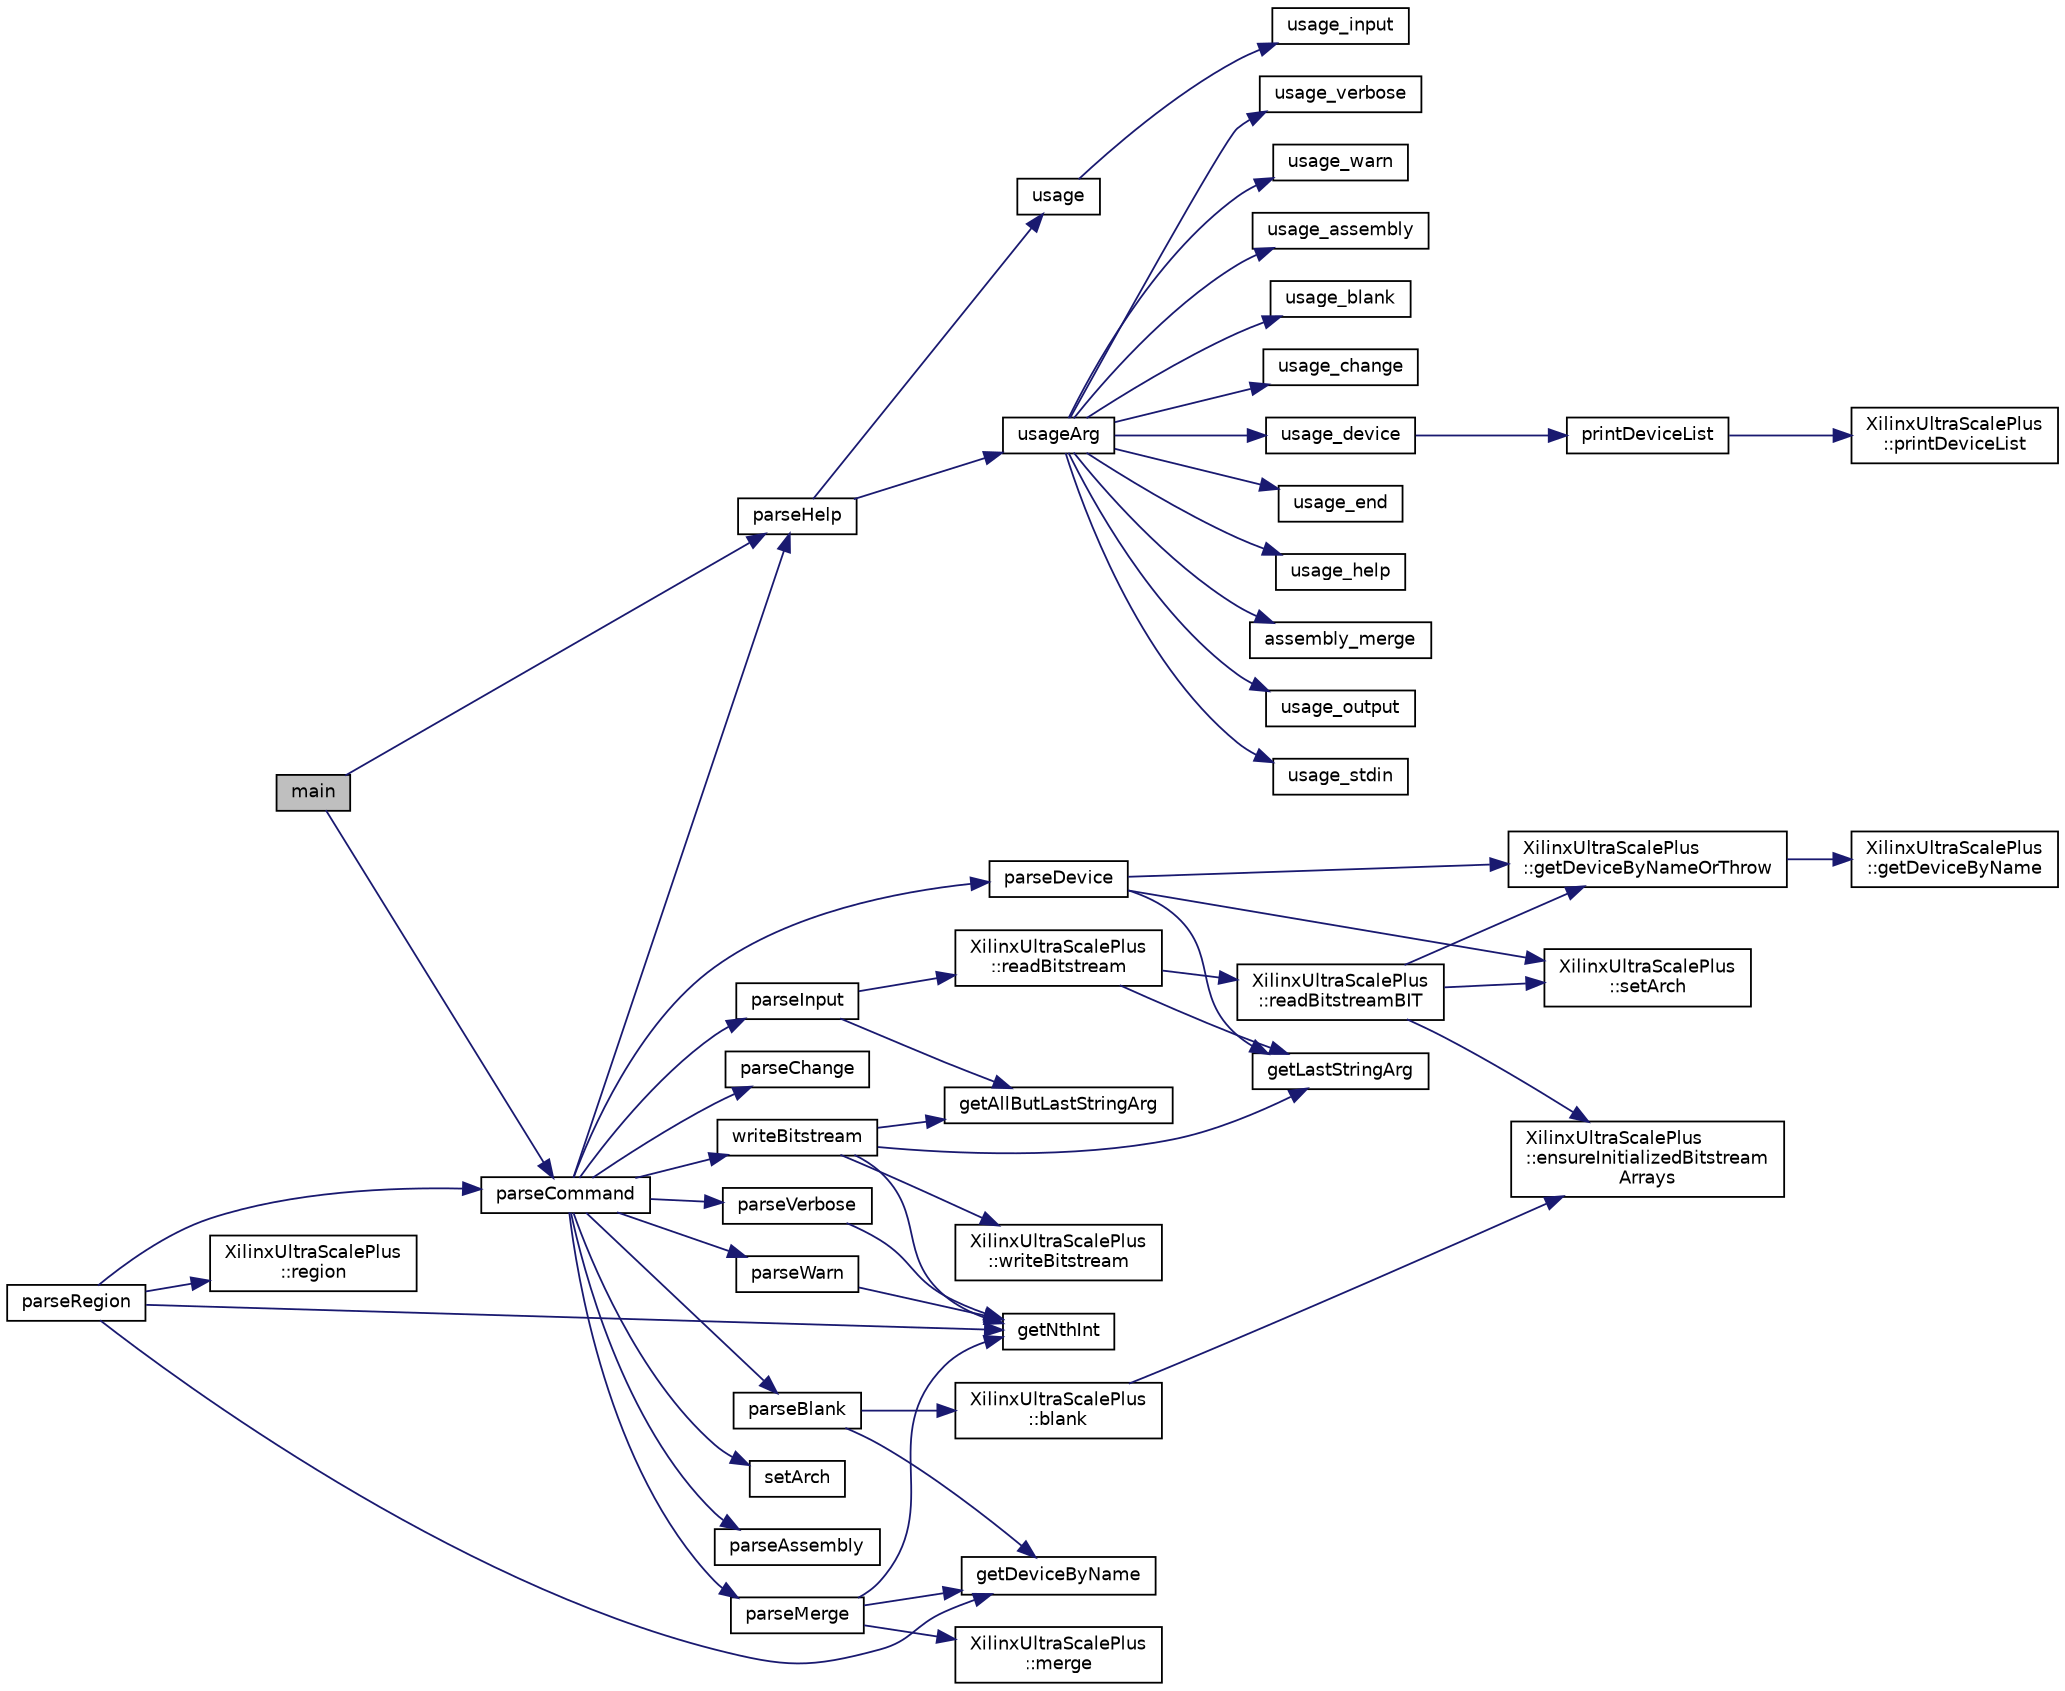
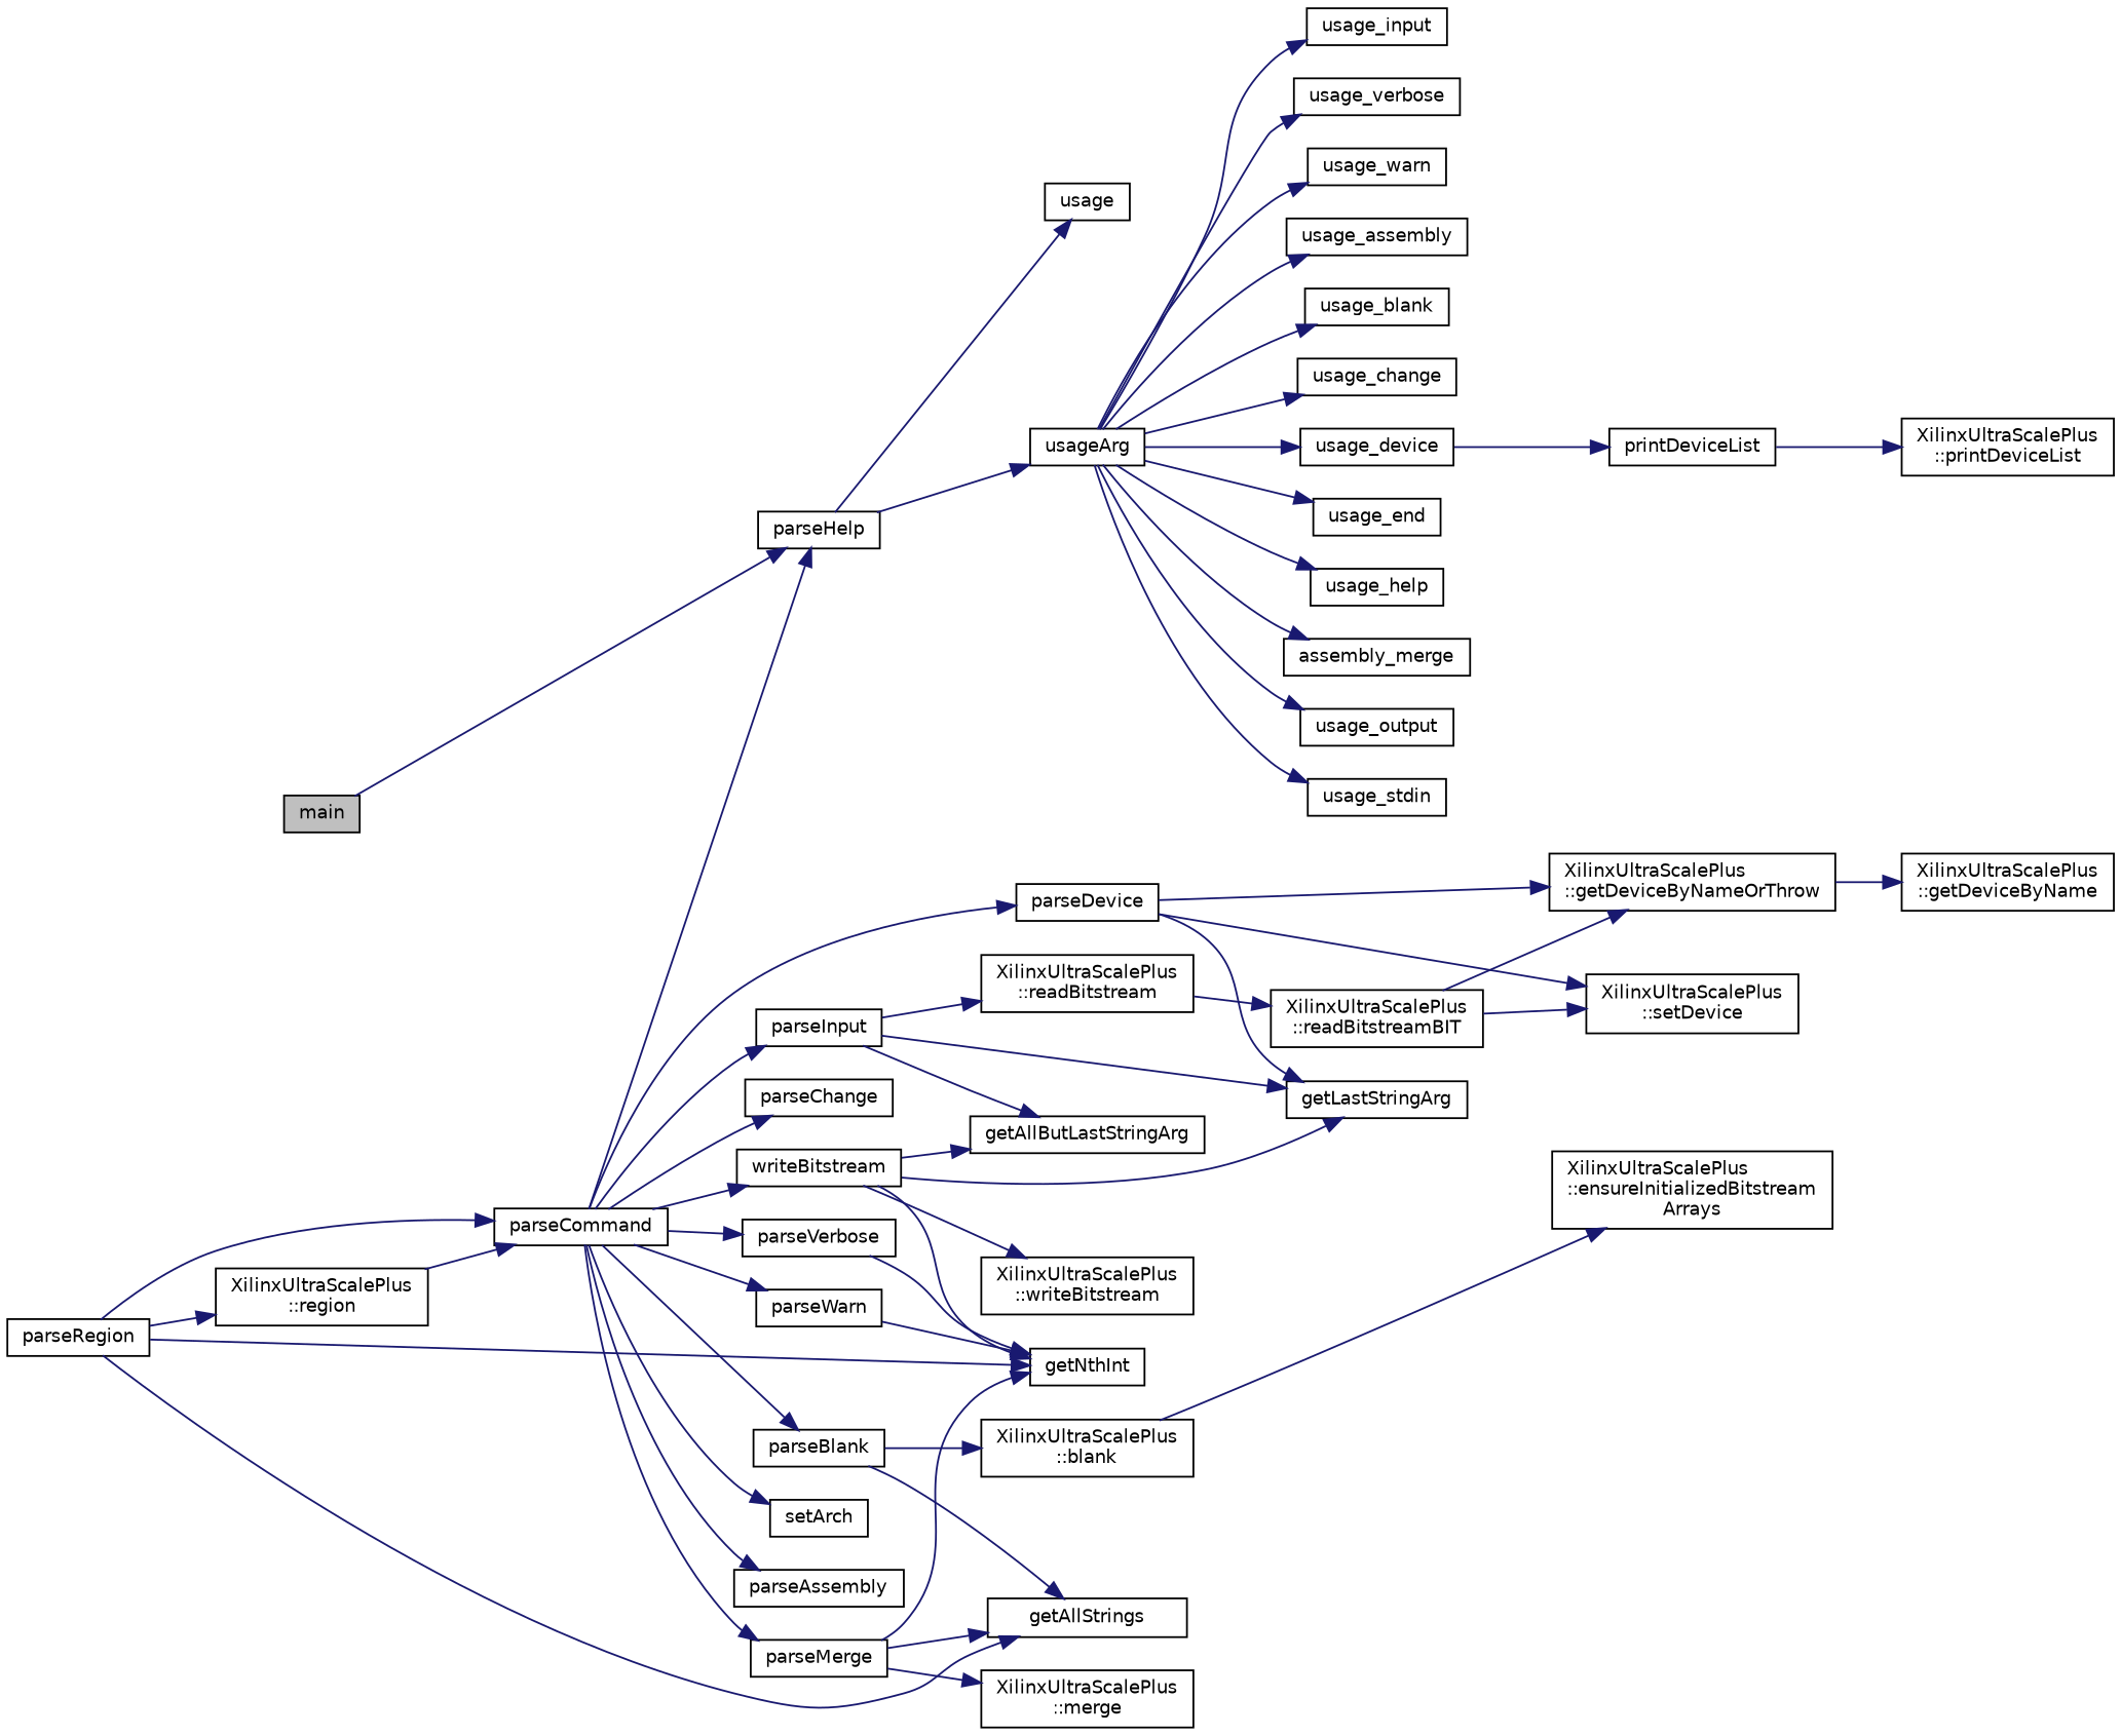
  digraph {
    fontname="DejaVu Sans"
    rankdir=LR
    node [color=black fillcolor=white fontname="DejaVu Sans" fontsize=10 shape=record style=filled]
    edge [color=midnightblue fontname="DejaVu Sans" fontsize=10 labelfontname=Helvetica labelfontsize=10 style=solid]
    n1 [fillcolor=grey75 fontcolor=black height=0.2 label=main width=0.4]
    n2 [height=0.2 label=parseCommand width=0.4]
    n3 [height=0.2 label=parseHelp width=0.4]
    n4 [height=0.2 label=parseAssembly width=0.4]
    n5 [height=0.2 label=parseBlank width=0.4]
    n6 [height=0.2 label=parseChange width=0.4]
    n7 [height=0.2 label=parseDevice width=0.4]
    n8 [height=0.2 label=parseInput width=0.4]
    n9 [height=0.2 label=parseMerge width=0.4]
    n10 [height=0.2 label=writeBitstream width=0.4]
    n11 [height=0.2 label=parseVerbose width=0.4]
    n12 [height=0.2 label=parseWarn width=0.4]
    n13 [height=0.2 label=setArch width=0.4]
    n14 [height=0.2 label=usage width=0.4]
    n15 [height=0.2 label=usageArg width=0.4]
    n16 [height=0.2 label="XilinxUltraScalePlus\l::blank" width=0.4]
-   n17 [height=0.2 label=getDeviceByName width=0.4]
+   n17 [height=0.2 label=getAllStrings width=0.4]
    n18 [height=0.2 label="XilinxUltraScalePlus\l::getDeviceByNameOrThrow" width=0.4]
    n19 [height=0.2 label=getLastStringArg width=0.4]
-   n20 [height=0.2 label="XilinxUltraScalePlus\l::setArch" width=0.4]
+   n20 [height=0.2 label="XilinxUltraScalePlus\l::setDevice" width=0.4]
    n21 [height=0.2 label=getAllButLastStringArg width=0.4]
    n22 [height=0.2 label="XilinxUltraScalePlus\l::readBitstream" width=0.4]
    n23 [height=0.2 label=getNthInt width=0.4]
    n24 [height=0.2 label="XilinxUltraScalePlus\l::merge" width=0.4]
    n25 [height=0.2 label="XilinxUltraScalePlus\l::writeBitstream" width=0.4]
    n26 [height=0.2 label=parseRegion width=0.4]
    n27 [height=0.2 label="XilinxUltraScalePlus\l::region" width=0.4]
    n28 [height=0.2 label="XilinxUltraScalePlus\l::ensureInitializedBitstream\lArrays" width=0.4]
    n29 [height=0.2 label="XilinxUltraScalePlus\l::getDeviceByName" width=0.4]
    n30 [height=0.2 label=usage_assembly width=0.4]
    n31 [height=0.2 label=usage_blank width=0.4]
    n32 [height=0.2 label=usage_change width=0.4]
    n33 [height=0.2 label=usage_device width=0.4]
    n34 [height=0.2 label=usage_end width=0.4]
    n35 [height=0.2 label=usage_help width=0.4]
    n36 [height=0.2 label=usage_input width=0.4]
    n37 [height=0.2 label=assembly_merge width=0.4]
    n38 [height=0.2 label=usage_output width=0.4]
    n39 [height=0.2 label=usage_stdin width=0.4]
    n40 [height=0.2 label=usage_verbose width=0.4]
    n41 [height=0.2 label=usage_warn width=0.4]
    n42 [height=0.2 label=printDeviceList width=0.4]
    n43 [height=0.2 label="XilinxUltraScalePlus\l::printDeviceList" width=0.4]
    n44 [height=0.2 label="XilinxUltraScalePlus\l::readBitstreamBIT" width=0.4]
-   n1 -> n2
+   n27 -> n2
    n1 -> n3
    n2 -> n3
    n2 -> n4
    n2 -> n5
    n2 -> n6
    n2 -> n7
    n2 -> n8
    n2 -> n9
    n2 -> n10
    n2 -> n11
    n2 -> n12
    n2 -> n13
    n3 -> n14
    n3 -> n15
    n5 -> n16
    n5 -> n17
    n7 -> n18
    n7 -> n19
    n7 -> n20
-   n22 -> n19
+   n8 -> n19
    n8 -> n21
    n8 -> n22
    n9 -> n17
    n9 -> n23
    n9 -> n24
    n10 -> n19
    n10 -> n21
    n10 -> n23
    n10 -> n25
    n11 -> n23
    n12 -> n23
    n15 -> n30
    n15 -> n31
    n15 -> n32
    n15 -> n33
    n15 -> n34
    n15 -> n35
-   n14 -> n36
+   n15 -> n36
    n15 -> n37
    n15 -> n38
    n15 -> n39
    n15 -> n40
    n15 -> n41
    n16 -> n28
    n18 -> n29
    n22 -> n44
    n26 -> n2
    n26 -> n17
    n26 -> n23
    n26 -> n27
    n33 -> n42
    n42 -> n43
    n44 -> n18
    n44 -> n20
-   n44 -> n28
  }
